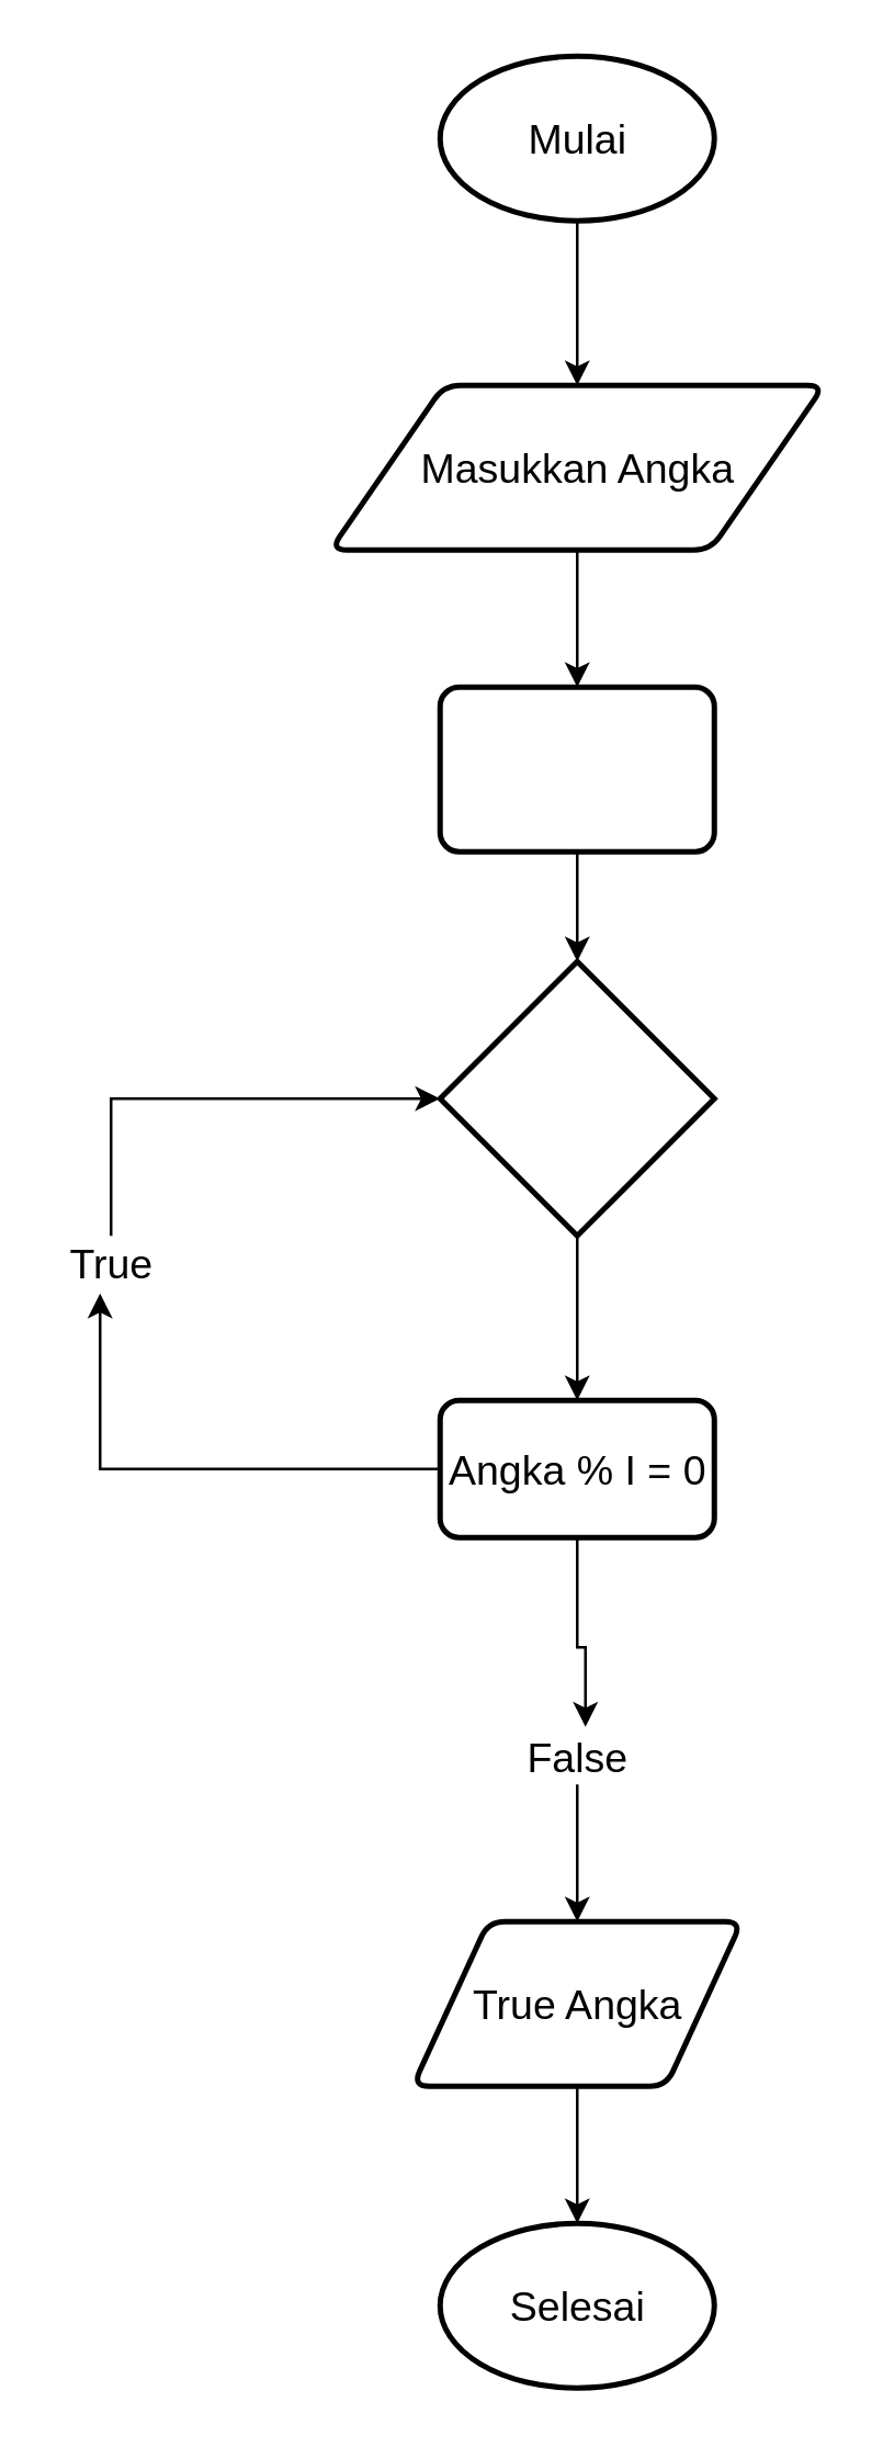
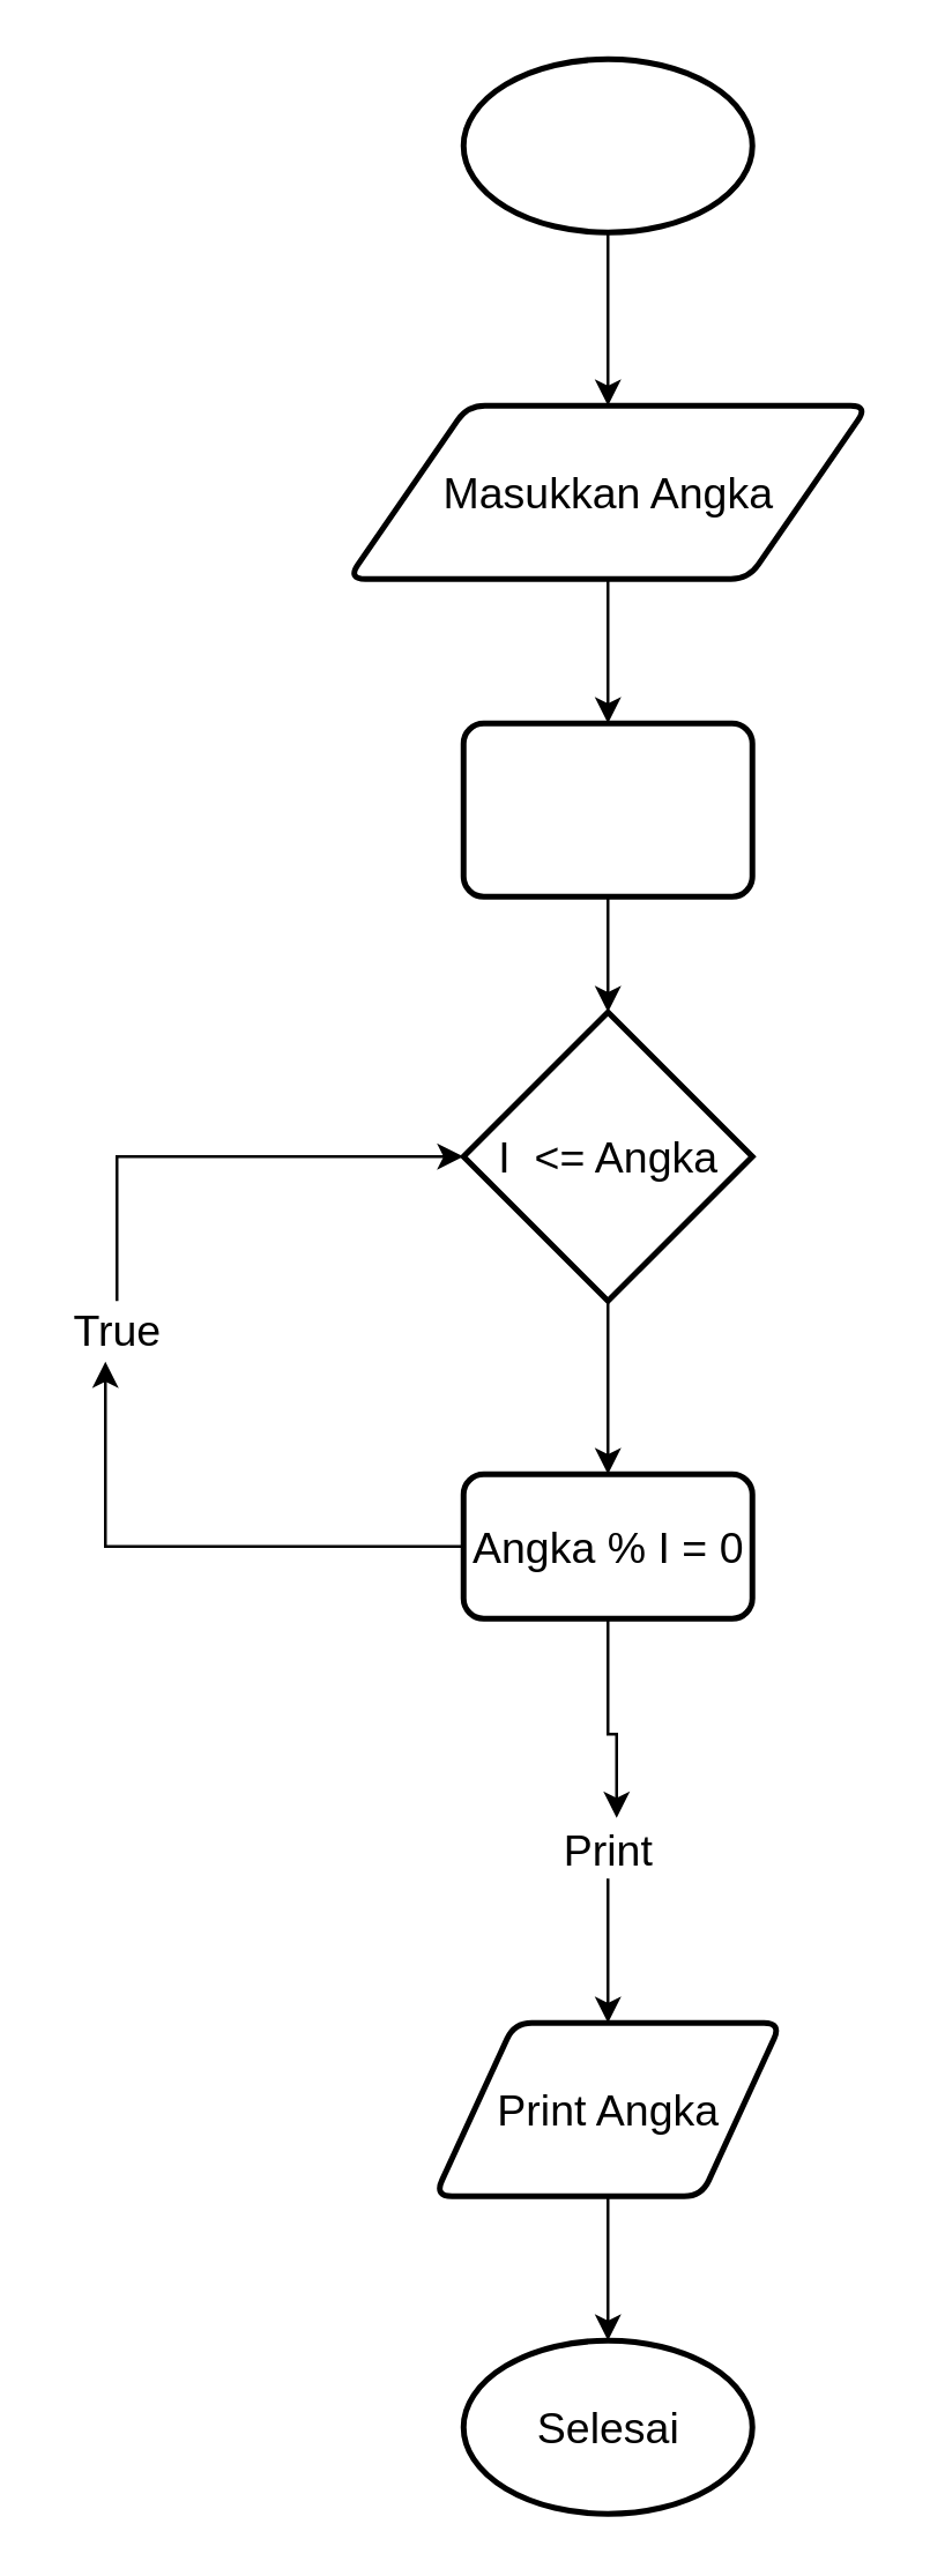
  <mxCell id="0" />
  <mxCell id="1" parent="0" />
  <mxCell id="2" style="edgeStyle=orthogonalEdgeStyle;rounded=0;orthogonalLoop=1;jettySize=auto;html=1;" edge="1" parent="1" source="3" target="5"><mxGeometry relative="1" as="geometry"><mxPoint x="210" y="150" as="targetPoint" /></mxGeometry></mxCell>
  <mxCell id="3" value="" style="strokeWidth=2;html=1;shape=mxgraph.flowchart.start_1;whiteSpace=wrap;" vertex="1" parent="1"><mxGeometry x="160" y="20" width="100" height="60" as="geometry" /></mxCell>
  <mxCell id="4" style="edgeStyle=orthogonalEdgeStyle;rounded=0;orthogonalLoop=1;jettySize=auto;html=1;" edge="1" parent="1" source="5" target="7"><mxGeometry relative="1" as="geometry"><mxPoint x="210" y="260" as="targetPoint" /></mxGeometry></mxCell>
  <mxCell id="5" value="" style="shape=parallelogram;html=1;strokeWidth=2;perimeter=parallelogramPerimeter;whiteSpace=wrap;rounded=1;arcSize=12;size=0.23;" vertex="1" parent="1"><mxGeometry x="120" y="140" width="180" height="60" as="geometry" /></mxCell>
  <mxCell id="6" style="edgeStyle=orthogonalEdgeStyle;rounded=0;orthogonalLoop=1;jettySize=auto;html=1;" edge="1" parent="1" source="7" target="9"><mxGeometry relative="1" as="geometry"><mxPoint x="210" y="360" as="targetPoint" /></mxGeometry></mxCell>
  <mxCell id="7" value="" style="rounded=1;whiteSpace=wrap;html=1;absoluteArcSize=1;arcSize=14;strokeWidth=2;" vertex="1" parent="1"><mxGeometry x="160" y="250" width="100" height="60" as="geometry" /></mxCell>
  <mxCell id="8" style="edgeStyle=orthogonalEdgeStyle;rounded=0;orthogonalLoop=1;jettySize=auto;html=1;" edge="1" parent="1" source="9" target="12"><mxGeometry relative="1" as="geometry"><mxPoint x="210" y="510" as="targetPoint" /></mxGeometry></mxCell>
  <mxCell id="9" value="" style="strokeWidth=2;html=1;shape=mxgraph.flowchart.decision;whiteSpace=wrap;" vertex="1" parent="1"><mxGeometry x="160" y="350" width="100" height="100" as="geometry" /></mxCell>
  <mxCell id="10" style="edgeStyle=orthogonalEdgeStyle;rounded=0;orthogonalLoop=1;jettySize=auto;html=1;entryX=0.4;entryY=1.05;entryDx=0;entryDy=0;entryPerimeter=0;" edge="1" parent="1" source="12" target="14"><mxGeometry relative="1" as="geometry" /></mxCell>
  <mxCell id="11" style="edgeStyle=orthogonalEdgeStyle;rounded=0;orthogonalLoop=1;jettySize=auto;html=1;entryX=0.56;entryY=-0.05;entryDx=0;entryDy=0;entryPerimeter=0;" edge="1" parent="1" source="12" target="25"><mxGeometry relative="1" as="geometry"><mxPoint x="220" y="620" as="targetPoint" /><Array as="points"><mxPoint x="210" y="600" /><mxPoint x="213" y="600" /></Array></mxGeometry></mxCell>
  <mxCell id="12" value="" style="rounded=1;whiteSpace=wrap;html=1;absoluteArcSize=1;arcSize=14;strokeWidth=2;" vertex="1" parent="1"><mxGeometry x="160" y="510" width="100" height="50" as="geometry" /></mxCell>
  <mxCell id="13" style="edgeStyle=orthogonalEdgeStyle;rounded=0;orthogonalLoop=1;jettySize=auto;html=1;entryX=0;entryY=0.5;entryDx=0;entryDy=0;entryPerimeter=0;" edge="1" parent="1" source="14" target="9"><mxGeometry relative="1" as="geometry"><mxPoint x="60" y="390" as="targetPoint" /><Array as="points"><mxPoint x="40" y="400" /></Array></mxGeometry></mxCell>
  <mxCell id="14" value="&lt;font style=&quot;font-size: 15px&quot;&gt;True&lt;/font&gt;" style="text;html=1;resizable=0;autosize=1;align=center;verticalAlign=middle;points=[];fillColor=none;strokeColor=none;rounded=0;" vertex="1" parent="1"><mxGeometry x="20" y="450" width="40" height="20" as="geometry" /></mxCell>
  <mxCell id="15" value="&lt;font style=&quot;font-size: 15px&quot;&gt;Angka % I = 0&lt;/font&gt;" style="text;html=1;resizable=0;autosize=1;align=center;verticalAlign=middle;points=[];fillColor=none;strokeColor=none;rounded=0;" vertex="1" parent="1"><mxGeometry x="160" y="525" width="100" height="20" as="geometry" /></mxCell>
- <mxCell id="16" value="&lt;font style=&quot;font-size: 15px&quot;&gt;Mulai&lt;/font&gt;" style="text;html=1;resizable=0;autosize=1;align=center;verticalAlign=middle;points=[];fillColor=none;strokeColor=none;rounded=0;" vertex="1" parent="1"><mxGeometry x="185" y="40" width="50" height="20" as="geometry" /></mxCell>
  <mxCell id="17" value="&lt;font style=&quot;font-size: 15px&quot;&gt;Masukkan Angka&lt;/font&gt;" style="text;html=1;resizable=0;autosize=1;align=center;verticalAlign=middle;points=[];fillColor=none;strokeColor=none;rounded=0;" vertex="1" parent="1"><mxGeometry x="150" y="160" width="120" height="20" as="geometry" /></mxCell>
+ <mxCell id="18" value="&lt;font style=&quot;font-size: 15px&quot;&gt;I&amp;nbsp; &amp;lt;= Angka&lt;/font&gt;" style="text;html=1;resizable=0;autosize=1;align=center;verticalAlign=middle;points=[];fillColor=none;strokeColor=none;rounded=0;" vertex="1" parent="1"><mxGeometry x="165" y="390" width="90" height="20" as="geometry" /></mxCell>
  <mxCell id="19" style="edgeStyle=orthogonalEdgeStyle;rounded=0;orthogonalLoop=1;jettySize=auto;html=1;" edge="1" parent="1" source="20" target="21"><mxGeometry relative="1" as="geometry"><mxPoint x="210" y="730" as="targetPoint" /></mxGeometry></mxCell>
  <mxCell id="20" value="" style="shape=parallelogram;html=1;strokeWidth=2;perimeter=parallelogramPerimeter;whiteSpace=wrap;rounded=1;arcSize=12;size=0.23;" vertex="1" parent="1"><mxGeometry x="150" y="700" width="120" height="60" as="geometry" /></mxCell>
  <mxCell id="21" value="" style="strokeWidth=2;html=1;shape=mxgraph.flowchart.start_1;whiteSpace=wrap;" vertex="1" parent="1"><mxGeometry x="160" y="810" width="100" height="60" as="geometry" /></mxCell>
  <mxCell id="22" value="&lt;font style=&quot;font-size: 15px&quot;&gt;Selesai&lt;/font&gt;" style="text;html=1;resizable=0;autosize=1;align=center;verticalAlign=middle;points=[];fillColor=none;strokeColor=none;rounded=0;" vertex="1" parent="1"><mxGeometry x="180" y="830" width="60" height="20" as="geometry" /></mxCell>
- <mxCell id="23" value="&lt;font style=&quot;font-size: 15px&quot;&gt;True Angka&lt;/font&gt;" style="text;html=1;resizable=0;autosize=1;align=center;verticalAlign=middle;points=[];fillColor=none;strokeColor=none;rounded=0;" vertex="1" parent="1"><mxGeometry x="165" y="720" width="90" height="20" as="geometry" /></mxCell>
+ <mxCell id="23" value="&lt;font style=&quot;font-size: 15px&quot;&gt;Print Angka&lt;/font&gt;" style="text;html=1;resizable=0;autosize=1;align=center;verticalAlign=middle;points=[];fillColor=none;strokeColor=none;rounded=0;" vertex="1" parent="1"><mxGeometry x="165" y="720" width="90" height="20" as="geometry" /></mxCell>
  <mxCell id="24" style="edgeStyle=orthogonalEdgeStyle;rounded=0;orthogonalLoop=1;jettySize=auto;html=1;entryX=0.5;entryY=0;entryDx=0;entryDy=0;" edge="1" parent="1" source="25" target="20"><mxGeometry relative="1" as="geometry" /></mxCell>
- <mxCell id="25" value="&lt;font style=&quot;font-size: 15px&quot;&gt;False&lt;/font&gt;" style="text;html=1;resizable=0;autosize=1;align=center;verticalAlign=middle;points=[];fillColor=none;strokeColor=none;rounded=0;" vertex="1" parent="1"><mxGeometry x="185" y="630" width="50" height="20" as="geometry" /></mxCell>
+ <mxCell id="25" value="&lt;font style=&quot;font-size: 15px&quot;&gt;Print&lt;/font&gt;" style="text;html=1;resizable=0;autosize=1;align=center;verticalAlign=middle;points=[];fillColor=none;strokeColor=none;rounded=0;" vertex="1" parent="1"><mxGeometry x="185" y="630" width="50" height="20" as="geometry" /></mxCell>
